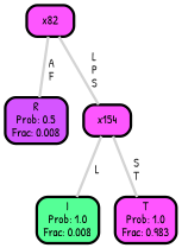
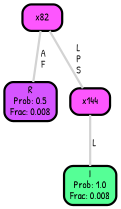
  graph {
    fontname="Patrick Hand"
    ranksep="0 equally"
    splines=straight
    node [color=black fillcolor="#fd56fe" fontcolor=black fontname="Patrick Hand" penwidth=3 shape=box style="filled, rounded"]
    edge [color=lightgray fontcolor=grey14 fontname="Patrick Hand" fontweight=bold penwidth=3]
    n1 [fillcolor="#d555ff" label="R\nProb: 0.5\nFrac: 0.008"]
    n2 [label=x82]
-   n3 [label=x154]
+   n3 [label=x144]
    n4 [fillcolor="#55ff96" label="I\nProb: 1.0\nFrac: 0.008"]
-   n5 [fillcolor="#ff55ff" label="T\nProb: 1.0\nFrac: 0.983"]
    subgraph sub_1 {
      rank=same
    }
    n2 -- n1 [label=" A\n F"]
    n2 -- n3 [label=" L\n P\n S"]
    n3 -- n4 [label=" L"]
-   n3 -- n5 [label=" S\n T"]
  }
